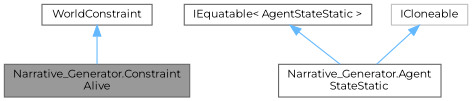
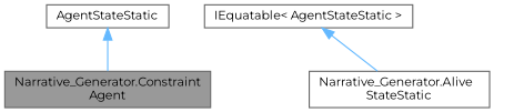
  digraph {
    fontname=Montserrat
    node [color=gray40 fillcolor=white fontname=Montserrat fontsize=10 shape=box style=filled]
    edge [color=steelblue1 dir=back fontname=Montserrat fontsize=10 labelfontname=Helvetica labelfontsize=10 style=solid]
-   n1 [fillcolor=grey60 fontcolor=black height=0.2 label="Narrative_Generator.Constraint\lAlive" width=0.4]
-   n2 [height=0.2 label=WorldConstraint width=0.4]
-   n3 [height=0.2 label="Narrative_Generator.Agent\lStateStatic" width=0.4]
+   n1 [fillcolor=grey60 fontcolor=black height=0.2 label="Narrative_Generator.Constraint\lAgent" width=0.4]
+   n2 [height=0.2 label=AgentStateStatic width=0.4]
+   n3 [height=0.2 label="Narrative_Generator.Alive\lStateStatic" width=0.4]
    n4 [height=0.2 label="IEquatable\< AgentStateStatic \>" width=0.4]
-   n5 [color=grey75 height=0.2 label=ICloneable width=0.4]
    n2 -> n1
    n4 -> n3
-   n5 -> n3
  }
